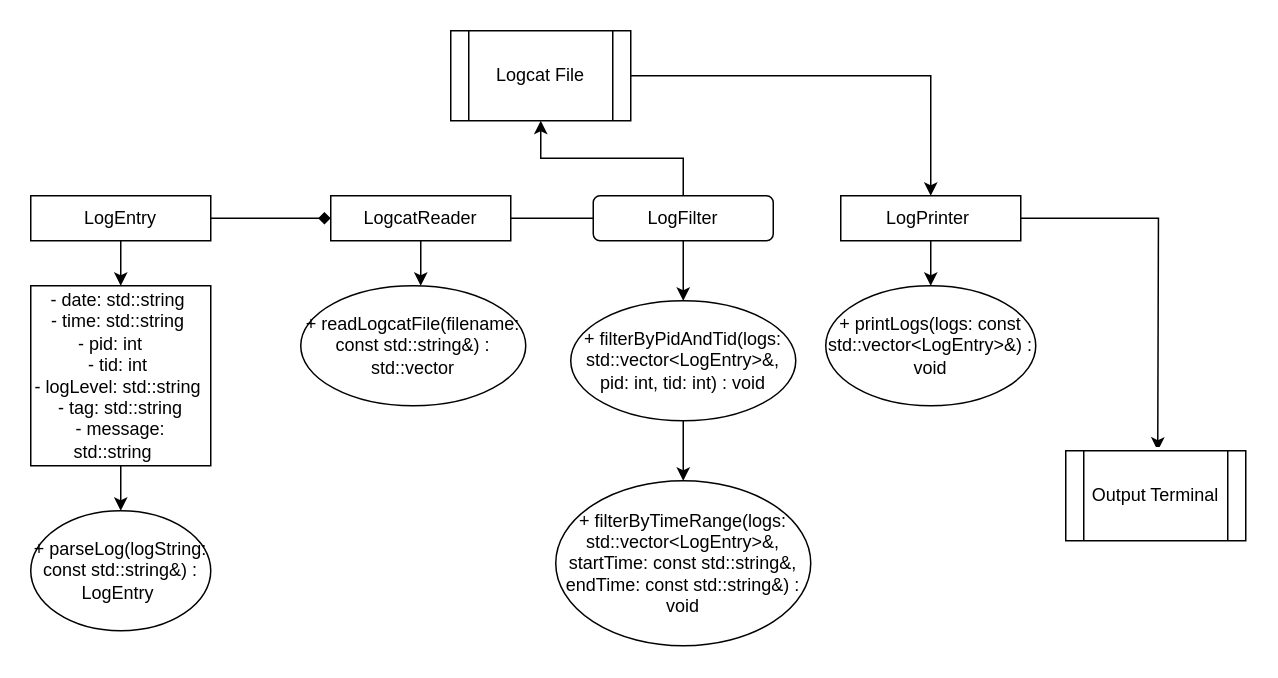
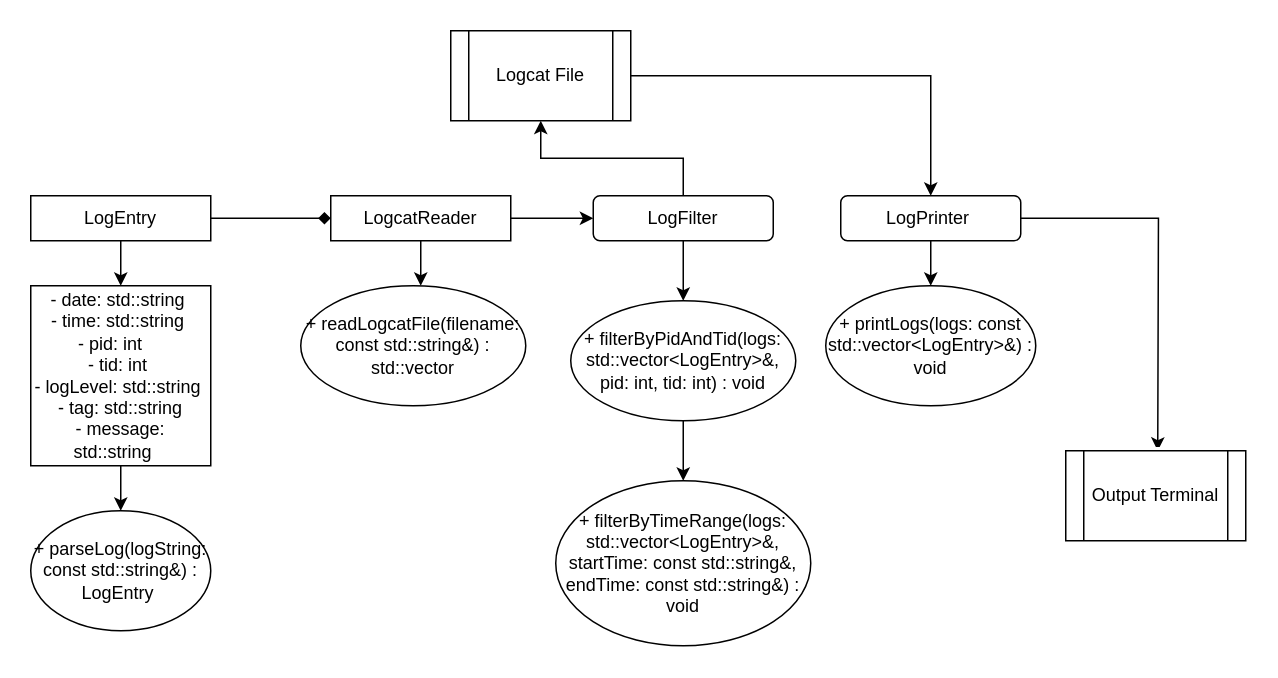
  <mxCell id="0" />
  <mxCell id="1" parent="0" />
  <mxCell id="2" value="" style="edgeStyle=orthogonalEdgeStyle;rounded=0;orthogonalLoop=1;jettySize=auto;html=1;" edge="1" parent="1" source="4" target="6"><mxGeometry relative="1" as="geometry" /></mxCell>
  <mxCell id="3" value="" style="edgeStyle=orthogonalEdgeStyle;rounded=0;orthogonalLoop=1;jettySize=auto;html=1;endArrow=diamond;" edge="1" parent="1" source="4" target="10"><mxGeometry relative="1" as="geometry" /></mxCell>
  <mxCell id="4" value="LogEntry" style="rounded=0;whiteSpace=wrap;html=1;" vertex="1" parent="1"><mxGeometry x="20" y="130" width="120" height="30" as="geometry" /></mxCell>
  <mxCell id="5" value="" style="edgeStyle=orthogonalEdgeStyle;rounded=0;orthogonalLoop=1;jettySize=auto;html=1;" edge="1" parent="1" source="6" target="7"><mxGeometry relative="1" as="geometry" /></mxCell>
  <mxCell id="6" value="- date: std::string&amp;nbsp;&lt;br&gt;- time: std::string&amp;nbsp;&lt;br&gt;- pid: int&amp;nbsp; &amp;nbsp;&amp;nbsp;&lt;br&gt;- tid: int&amp;nbsp;&lt;br&gt;- logLevel: std::string&amp;nbsp;&lt;br&gt;- tag: std::string&lt;br&gt;- message: std::string&amp;nbsp; &amp;nbsp;" style="whiteSpace=wrap;html=1;aspect=fixed;" vertex="1" parent="1"><mxGeometry x="20" y="190" width="120" height="120" as="geometry" /></mxCell>
  <mxCell id="7" value="+ parseLog(logString: const std::string&amp;amp;) : LogEntry&amp;nbsp;" style="ellipse;whiteSpace=wrap;html=1;" vertex="1" parent="1"><mxGeometry x="20" y="340" width="120" height="80" as="geometry" /></mxCell>
  <mxCell id="8" value="" style="edgeStyle=orthogonalEdgeStyle;rounded=0;orthogonalLoop=1;jettySize=auto;html=1;" edge="1" parent="1" source="10"><mxGeometry relative="1" as="geometry"><mxPoint x="280" y="190" as="targetPoint" /></mxGeometry></mxCell>
- <mxCell id="9" value="" style="edgeStyle=orthogonalEdgeStyle;rounded=0;orthogonalLoop=1;jettySize=auto;html=1;endArrow=none;" edge="1" parent="1" source="10" target="14"><mxGeometry relative="1" as="geometry" /></mxCell>
+ <mxCell id="9" value="" style="edgeStyle=orthogonalEdgeStyle;rounded=0;orthogonalLoop=1;jettySize=auto;html=1;" edge="1" parent="1" source="10" target="14"><mxGeometry relative="1" as="geometry" /></mxCell>
  <mxCell id="10" value="LogcatReader" style="rounded=0;whiteSpace=wrap;html=1;" vertex="1" parent="1"><mxGeometry x="220" y="130" width="120" height="30" as="geometry" /></mxCell>
  <mxCell id="11" value="+ readLogcatFile(filename: const std::string&amp;amp;) : std::vector" style="ellipse;whiteSpace=wrap;html=1;" vertex="1" parent="1"><mxGeometry x="200" y="190" width="150" height="80" as="geometry" /></mxCell>
  <mxCell id="12" value="" style="edgeStyle=orthogonalEdgeStyle;rounded=0;orthogonalLoop=1;jettySize=auto;html=1;" edge="1" parent="1" source="14" target="16"><mxGeometry relative="1" as="geometry" /></mxCell>
  <mxCell id="13" value="" style="edgeStyle=orthogonalEdgeStyle;rounded=0;orthogonalLoop=1;jettySize=auto;html=1;" edge="1" parent="1" source="14" target="24"><mxGeometry relative="1" as="geometry" /></mxCell>
  <mxCell id="14" value="LogFilter" style="whiteSpace=wrap;html=1;rounded=1;" vertex="1" parent="1"><mxGeometry x="395" y="130" width="120" height="30" as="geometry" /></mxCell>
  <mxCell id="15" value="" style="edgeStyle=orthogonalEdgeStyle;rounded=0;orthogonalLoop=1;jettySize=auto;html=1;" edge="1" parent="1" source="16" target="17"><mxGeometry relative="1" as="geometry" /></mxCell>
  <mxCell id="16" value="+ filterByPidAndTid(logs: std::vector&amp;lt;LogEntry&amp;gt;&amp;amp;, pid: int, tid: int) : void" style="ellipse;whiteSpace=wrap;html=1;" vertex="1" parent="1"><mxGeometry x="380" y="200" width="150" height="80" as="geometry" /></mxCell>
  <mxCell id="17" value="+ filterByTimeRange(logs: std::vector&amp;lt;LogEntry&amp;gt;&amp;amp;, startTime: const std::string&amp;amp;, endTime: const std::string&amp;amp;) : void" style="ellipse;whiteSpace=wrap;html=1;" vertex="1" parent="1"><mxGeometry x="370" y="320" width="170" height="110" as="geometry" /></mxCell>
  <mxCell id="18" value="" style="edgeStyle=orthogonalEdgeStyle;rounded=0;orthogonalLoop=1;jettySize=auto;html=1;" edge="1" parent="1" source="21" target="22"><mxGeometry relative="1" as="geometry" /></mxCell>
  <mxCell id="19" style="edgeStyle=orthogonalEdgeStyle;rounded=0;orthogonalLoop=1;jettySize=auto;html=1;" edge="1" parent="1" source="21"><mxGeometry relative="1" as="geometry"><mxPoint x="771.333" y="300" as="targetPoint" /></mxGeometry></mxCell>
  <mxCell id="20" value="Text" style="edgeLabel;html=1;align=center;verticalAlign=middle;resizable=0;points=[];" vertex="1" connectable="0" parent="19"><mxGeometry x="1" y="-4" relative="1" as="geometry"><mxPoint x="2" y="3" as="offset" /></mxGeometry></mxCell>
- <mxCell id="21" value="&amp;nbsp;LogPrinter&amp;nbsp;&amp;nbsp;" style="rounded=0;whiteSpace=wrap;html=1;" vertex="1" parent="1"><mxGeometry x="560" y="130" width="120" height="30" as="geometry" /></mxCell>
+ <mxCell id="21" value="&amp;nbsp;LogPrinter&amp;nbsp;&amp;nbsp;" style="whiteSpace=wrap;html=1;rounded=1;" vertex="1" parent="1"><mxGeometry x="560" y="130" width="120" height="30" as="geometry" /></mxCell>
  <mxCell id="22" value="+ printLogs(logs: const std::vector&amp;lt;LogEntry&amp;gt;&amp;amp;) : void" style="ellipse;whiteSpace=wrap;html=1;" vertex="1" parent="1"><mxGeometry x="550" y="190" width="140" height="80" as="geometry" /></mxCell>
  <mxCell id="23" style="edgeStyle=orthogonalEdgeStyle;rounded=0;orthogonalLoop=1;jettySize=auto;html=1;" edge="1" parent="1" source="24" target="21"><mxGeometry relative="1" as="geometry" /></mxCell>
  <mxCell id="24" value="Logcat File" style="shape=process;whiteSpace=wrap;html=1;backgroundOutline=1;" vertex="1" parent="1"><mxGeometry x="300" y="20" width="120" height="60" as="geometry" /></mxCell>
  <mxCell id="25" value="Output Terminal" style="shape=process;whiteSpace=wrap;html=1;backgroundOutline=1;" vertex="1" parent="1"><mxGeometry x="710" y="300" width="120" height="60" as="geometry" /></mxCell>
